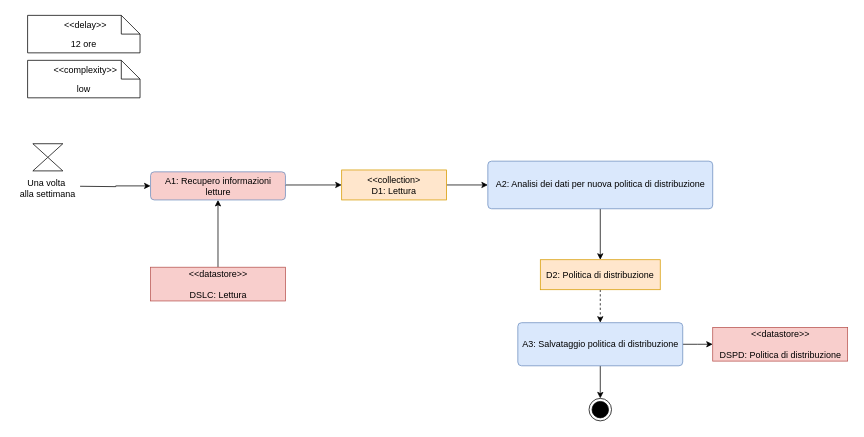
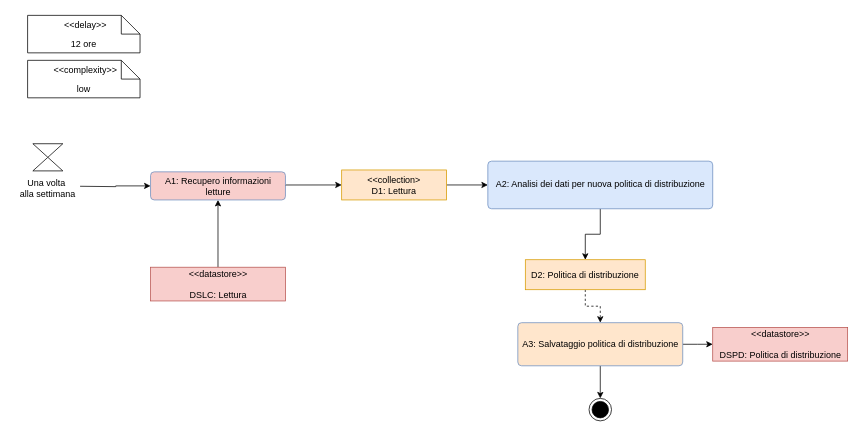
  <mxCell id="0" />
  <mxCell id="1" parent="0" />
  <mxCell id="2" value="low&lt;br&gt;" style="shape=note2;boundedLbl=1;whiteSpace=wrap;html=1;size=25;verticalAlign=top;align=center;" parent="1" vertex="1"><mxGeometry x="36" y="80" width="150" height="50" as="geometry" /></mxCell>
  <mxCell id="3" value="&lt;&lt;complexity&gt;&gt;" style="resizeWidth=1;part=1;strokeColor=none;fillColor=none;align=center;spacingLeft=5;" parent="2" vertex="1"><mxGeometry width="150" height="25" relative="1" as="geometry" /></mxCell>
  <mxCell id="4" value="" style="shape=collate;whiteSpace=wrap;html=1;" parent="1" vertex="1"><mxGeometry x="43" y="191.25" width="40" height="36.25" as="geometry" /></mxCell>
  <mxCell id="5" value="Una volta&amp;nbsp;&lt;br&gt;alla settimana" style="text;html=1;strokeColor=none;fillColor=none;align=center;verticalAlign=middle;whiteSpace=wrap;rounded=0;" parent="1" vertex="1"><mxGeometry x="20" y="236.25" width="86" height="30" as="geometry" /></mxCell>
  <mxCell id="6" style="edgeStyle=orthogonalEdgeStyle;rounded=0;orthogonalLoop=1;jettySize=auto;html=1;entryX=0.5;entryY=1;entryDx=0;entryDy=0;" parent="1" source="7" target="14" edge="1"><mxGeometry relative="1" as="geometry"><mxPoint x="290" y="261" as="targetPoint" /><Array as="points" /></mxGeometry></mxCell>
  <mxCell id="7" value="&amp;lt;&amp;lt;datastore&amp;gt;&amp;gt;&lt;br&gt;&lt;br&gt;DSLC: Lettura" style="text;html=1;align=center;verticalAlign=middle;dashed=0;fillColor=#f8cecc;strokeColor=#b85450;" parent="1" vertex="1"><mxGeometry x="200" y="356" width="180" height="45" as="geometry" /></mxCell>
  <mxCell id="8" style="edgeStyle=orthogonalEdgeStyle;rounded=0;orthogonalLoop=1;jettySize=auto;html=1;entryX=0;entryY=0.5;entryDx=0;entryDy=0;" parent="1" target="14" edge="1"><mxGeometry relative="1" as="geometry"><mxPoint x="106" y="248" as="sourcePoint" /><Array as="points" /><mxPoint x="181" y="248" as="targetPoint" /></mxGeometry></mxCell>
  <mxCell id="9" style="edgeStyle=orthogonalEdgeStyle;rounded=0;orthogonalLoop=1;jettySize=auto;html=1;entryX=0;entryY=0.5;entryDx=0;entryDy=0;exitX=1;exitY=0.5;exitDx=0;exitDy=0;" parent="1" source="14" target="11" edge="1"><mxGeometry relative="1" as="geometry"><mxPoint x="456" y="214.375" as="sourcePoint" /><Array as="points"><mxPoint x="380" y="246" /></Array></mxGeometry></mxCell>
  <mxCell id="10" style="edgeStyle=orthogonalEdgeStyle;rounded=0;orthogonalLoop=1;jettySize=auto;html=1;entryX=0;entryY=0.5;entryDx=0;entryDy=0;" parent="1" source="11" target="16" edge="1"><mxGeometry relative="1" as="geometry"><mxPoint x="680" y="246" as="targetPoint" /></mxGeometry></mxCell>
  <mxCell id="11" value="&lt;&lt;collection&gt;&#10;D1: Lettura" style="text;align=center;verticalAlign=middle;dashed=0;fillColor=#ffe6cc;strokeColor=#d79b00;" parent="1" vertex="1"><mxGeometry x="455" y="226.25" width="140" height="40" as="geometry" /></mxCell>
  <mxCell id="12" value="12 ore" style="shape=note2;boundedLbl=1;whiteSpace=wrap;html=1;size=25;verticalAlign=top;align=center;" parent="1" vertex="1"><mxGeometry x="36" y="20" width="150" height="50" as="geometry" /></mxCell>
  <mxCell id="13" value="&lt;&lt;delay&gt;&gt;" style="resizeWidth=1;part=1;strokeColor=none;fillColor=none;align=center;spacingLeft=5;" parent="12" vertex="1"><mxGeometry width="150" height="25" relative="1" as="geometry" /></mxCell>
  <mxCell id="14" value="A1: Recupero informazioni &lt;br&gt;letture" style="html=1;align=center;verticalAlign=middle;rounded=1;absoluteArcSize=1;arcSize=10;dashed=0;fillColor=#f8cecc;strokeColor=#6c8ebf;" parent="1" vertex="1"><mxGeometry x="200" y="228.75" width="180" height="37.5" as="geometry" /></mxCell>
  <mxCell id="15" style="edgeStyle=orthogonalEdgeStyle;rounded=0;orthogonalLoop=1;jettySize=auto;html=1;entryX=0.5;entryY=0;entryDx=0;entryDy=0;" parent="1" source="16" target="19" edge="1"><mxGeometry relative="1" as="geometry"><mxPoint x="800" y="346" as="targetPoint" /></mxGeometry></mxCell>
  <mxCell id="16" value="A2: Analisi dei dati per nuova politica di distribuzione" style="html=1;align=center;verticalAlign=middle;rounded=1;absoluteArcSize=1;arcSize=10;dashed=0;fillColor=#dae8fc;strokeColor=#6c8ebf;" parent="1" vertex="1"><mxGeometry x="650" y="214.5" width="300" height="63.5" as="geometry" /></mxCell>
  <mxCell id="17" value="" style="ellipse;html=1;shape=endState;fillColor=strokeColor;" parent="1" vertex="1"><mxGeometry x="785" y="531" width="30" height="30" as="geometry" /></mxCell>
  <mxCell id="18" style="edgeStyle=orthogonalEdgeStyle;rounded=0;orthogonalLoop=1;jettySize=auto;html=1;entryX=0.5;entryY=0;entryDx=0;entryDy=0;dashed=1;" parent="1" source="19" target="22" edge="1"><mxGeometry relative="1" as="geometry" /></mxCell>
- <mxCell id="19" value="D2: Politica di distribuzione" style="text;align=center;verticalAlign=middle;dashed=0;fillColor=#ffe6cc;strokeColor=#d79b00;" parent="1" vertex="1"><mxGeometry x="720" y="346" width="160" height="40" as="geometry" /></mxCell>
+ <mxCell id="19" value="D2: Politica di distribuzione" style="text;align=center;verticalAlign=middle;dashed=0;fillColor=#ffe6cc;strokeColor=#d79b00;" parent="1" vertex="1"><mxGeometry x="700" y="346" width="160" height="40" as="geometry" /></mxCell>
  <mxCell id="20" style="edgeStyle=orthogonalEdgeStyle;rounded=0;orthogonalLoop=1;jettySize=auto;html=1;entryX=0;entryY=0.5;entryDx=0;entryDy=0;" parent="1" source="22" target="23" edge="1"><mxGeometry relative="1" as="geometry"><mxPoint x="930" y="439.75" as="targetPoint" /></mxGeometry></mxCell>
  <mxCell id="21" style="edgeStyle=orthogonalEdgeStyle;rounded=0;orthogonalLoop=1;jettySize=auto;html=1;exitX=0.5;exitY=1;exitDx=0;exitDy=0;entryX=0.5;entryY=0;entryDx=0;entryDy=0;" parent="1" source="22" target="17" edge="1"><mxGeometry relative="1" as="geometry" /></mxCell>
- <mxCell id="22" value="A3: Salvataggio politica di distribuzione" style="html=1;align=center;verticalAlign=middle;rounded=1;absoluteArcSize=1;arcSize=10;dashed=0;fillColor=#dae8fc;strokeColor=#6c8ebf;" parent="1" vertex="1"><mxGeometry x="690" y="430" width="220" height="57.5" as="geometry" /></mxCell>
+ <mxCell id="22" value="A3: Salvataggio politica di distribuzione" style="html=1;align=center;verticalAlign=middle;rounded=1;absoluteArcSize=1;arcSize=10;dashed=0;fillColor=#ffe6cc;strokeColor=#6c8ebf;" parent="1" vertex="1"><mxGeometry x="690" y="430" width="220" height="57.5" as="geometry" /></mxCell>
  <mxCell id="23" value="&amp;lt;&amp;lt;datastore&amp;gt;&amp;gt;&lt;br&gt;&lt;br&gt;DSPD: Politica di distribuzione" style="text;html=1;align=center;verticalAlign=middle;dashed=0;fillColor=#f8cecc;strokeColor=#b85450;" parent="1" vertex="1"><mxGeometry x="950" y="436.25" width="180" height="45" as="geometry" /></mxCell>
